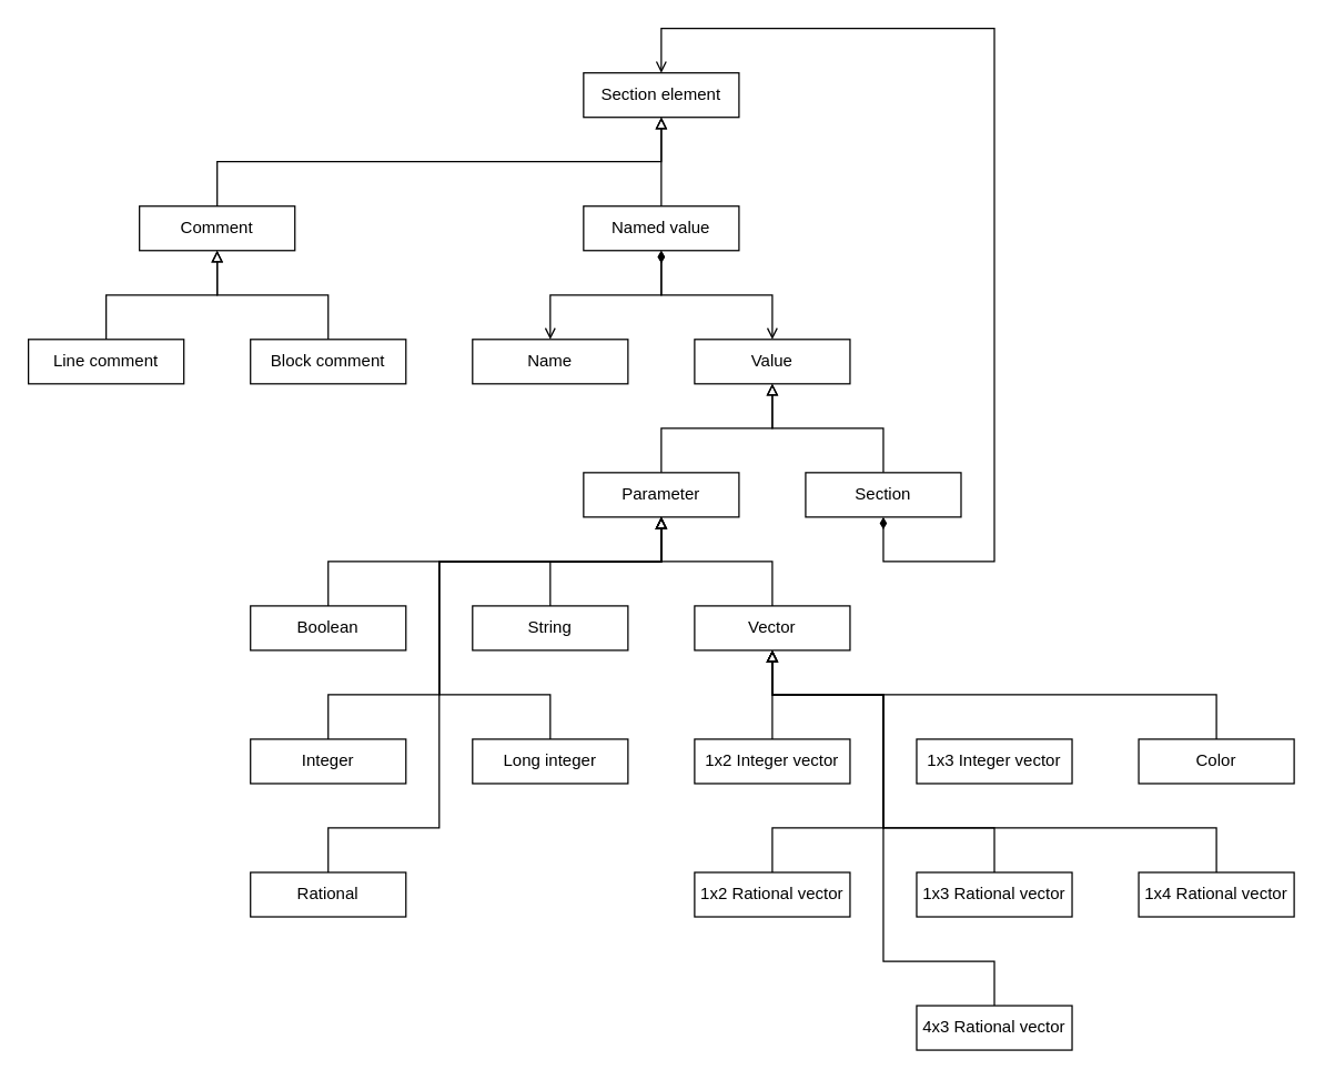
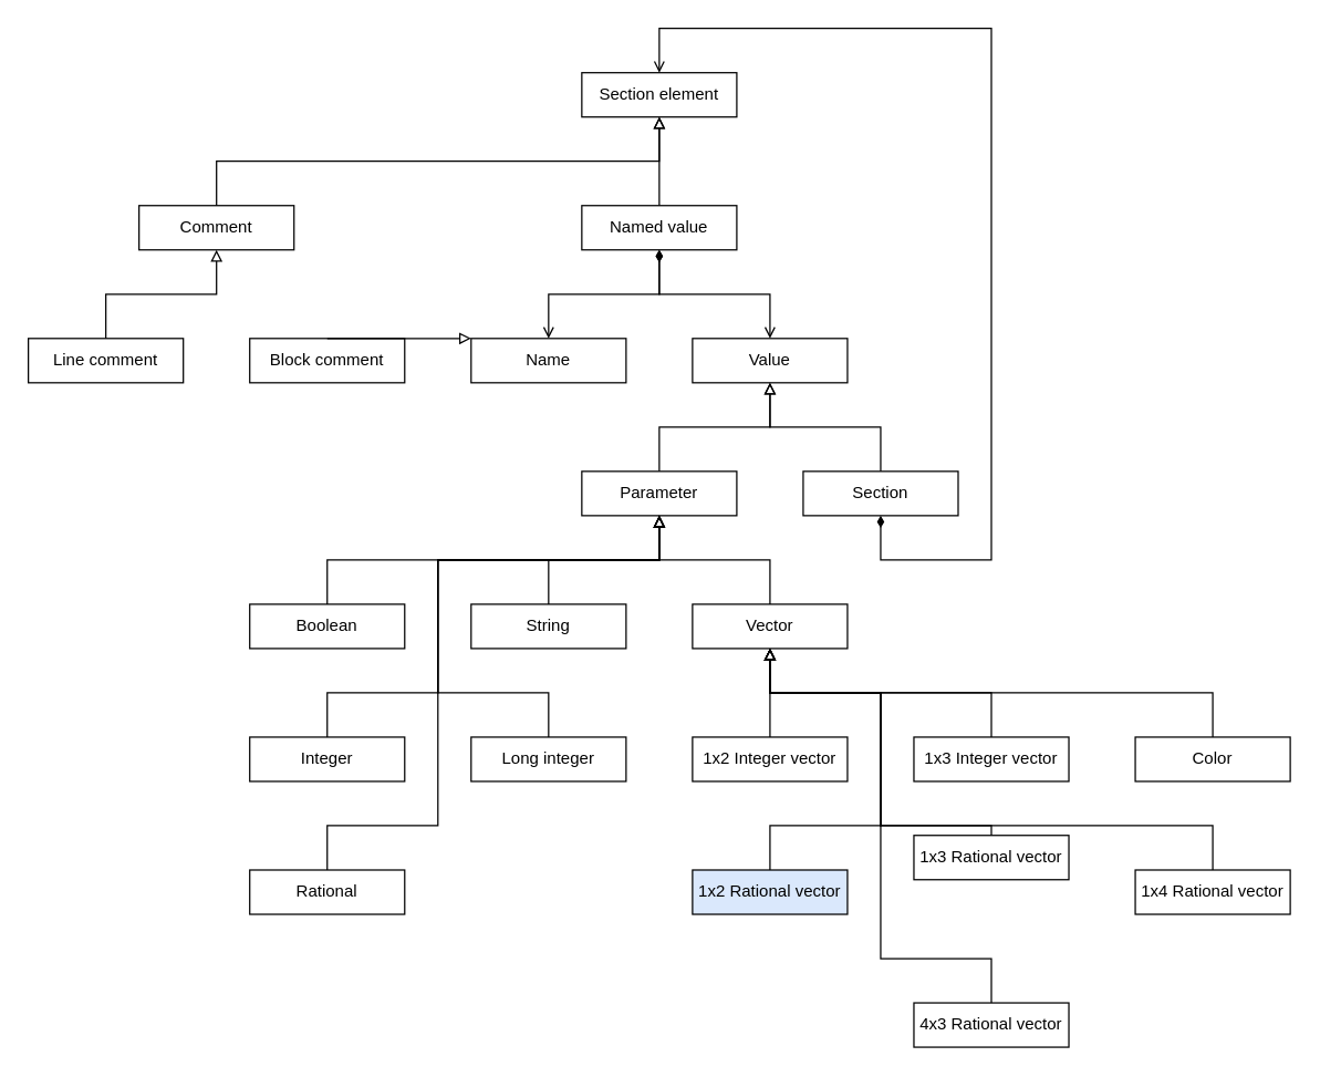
  <mxCell id="0" />
  <mxCell id="1" parent="0" />
  <mxCell id="2" value="Section element" style="rounded=0;whiteSpace=wrap;html=1;" parent="1" vertex="1"><mxGeometry x="420" y="52" width="112" height="32" as="geometry" /></mxCell>
  <mxCell id="3" value="Comment" style="rounded=0;whiteSpace=wrap;html=1;" parent="1" vertex="1"><mxGeometry x="100" y="148" width="112" height="32" as="geometry" /></mxCell>
  <mxCell id="4" value="Line comment" style="rounded=0;whiteSpace=wrap;html=1;" parent="1" vertex="1"><mxGeometry x="20" y="244" width="112" height="32" as="geometry" /></mxCell>
  <mxCell id="5" value="Block comment" style="rounded=0;whiteSpace=wrap;html=1;" parent="1" vertex="1"><mxGeometry x="180" y="244" width="112" height="32" as="geometry" /></mxCell>
  <mxCell id="6" value="Named value" style="rounded=0;whiteSpace=wrap;html=1;" parent="1" vertex="1"><mxGeometry x="420" y="148" width="112" height="32" as="geometry" /></mxCell>
  <mxCell id="7" value="Name" style="rounded=0;whiteSpace=wrap;html=1;" parent="1" vertex="1"><mxGeometry x="340" y="244" width="112" height="32" as="geometry" /></mxCell>
  <mxCell id="8" value="Value" style="rounded=0;whiteSpace=wrap;html=1;" parent="1" vertex="1"><mxGeometry x="500" y="244" width="112" height="32" as="geometry" /></mxCell>
  <mxCell id="9" value="Parameter" style="rounded=0;whiteSpace=wrap;html=1;" parent="1" vertex="1"><mxGeometry x="420" y="340" width="112" height="32" as="geometry" /></mxCell>
  <mxCell id="10" value="Section" style="rounded=0;whiteSpace=wrap;html=1;" parent="1" vertex="1"><mxGeometry x="580" y="340" width="112" height="32" as="geometry" /></mxCell>
  <mxCell id="11" value="" style="endArrow=open;html=1;rounded=0;exitX=0.5;exitY=1;exitDx=0;exitDy=0;endFill=0;startArrow=diamondThin;startFill=1;entryX=0.5;entryY=0;entryDx=0;entryDy=0;elbow=vertical;" parent="1" source="10" target="2" edge="1"><mxGeometry width="50" height="50" relative="1" as="geometry"><mxPoint x="492" y="100" as="sourcePoint" /><mxPoint x="552" y="-80" as="targetPoint" /><Array as="points"><mxPoint x="636" y="404" /><mxPoint x="716" y="404" /><mxPoint x="716" y="208" /><mxPoint x="716" y="20" /><mxPoint x="476" y="20" /></Array></mxGeometry></mxCell>
  <mxCell id="12" value="" style="endArrow=block;html=1;rounded=0;entryX=0.5;entryY=1;entryDx=0;entryDy=0;exitX=0.5;exitY=0;exitDx=0;exitDy=0;endFill=0;edgeStyle=elbowEdgeStyle;elbow=vertical;" parent="1" source="3" target="2" edge="1"><mxGeometry width="50" height="50" relative="1" as="geometry"><mxPoint x="20" y="146" as="sourcePoint" /><mxPoint x="70" y="96" as="targetPoint" /></mxGeometry></mxCell>
  <mxCell id="13" value="" style="endArrow=block;html=1;rounded=0;entryX=0.5;entryY=1;entryDx=0;entryDy=0;exitX=0.5;exitY=0;exitDx=0;exitDy=0;endFill=0;edgeStyle=elbowEdgeStyle;elbow=vertical;" parent="1" source="4" target="3" edge="1"><mxGeometry width="50" height="50" relative="1" as="geometry"><mxPoint x="80" y="242" as="sourcePoint" /><mxPoint x="130" y="192" as="targetPoint" /></mxGeometry></mxCell>
- <mxCell id="14" value="" style="endArrow=block;html=1;rounded=0;entryX=0.5;entryY=1;entryDx=0;entryDy=0;exitX=0.5;exitY=0;exitDx=0;exitDy=0;endFill=0;edgeStyle=elbowEdgeStyle;elbow=vertical;" parent="1" source="5" target="3" edge="1"><mxGeometry width="50" height="50" relative="1" as="geometry"><mxPoint x="252" y="252" as="sourcePoint" /><mxPoint x="336" y="140" as="targetPoint" /></mxGeometry></mxCell>
+ <mxCell id="14" value="" style="endArrow=block;html=1;rounded=0;exitX=0.5;exitY=0;exitDx=0;exitDy=0;endFill=0;edgeStyle=elbowEdgeStyle;elbow=vertical;" parent="1" source="5" target="7" edge="1"><mxGeometry width="50" height="50" relative="1" as="geometry"><mxPoint x="252" y="252" as="sourcePoint" /><mxPoint x="336" y="140" as="targetPoint" /></mxGeometry></mxCell>
  <mxCell id="15" value="" style="endArrow=block;html=1;rounded=0;entryX=0.5;entryY=1;entryDx=0;entryDy=0;exitX=0.5;exitY=0;exitDx=0;exitDy=0;endFill=0;" parent="1" source="6" target="2" edge="1"><mxGeometry width="50" height="50" relative="1" as="geometry"><mxPoint x="516" y="188" as="sourcePoint" /><mxPoint x="600" y="76" as="targetPoint" /></mxGeometry></mxCell>
  <mxCell id="16" value="" style="endArrow=open;html=1;rounded=0;elbow=vertical;exitX=0.5;exitY=1;exitDx=0;exitDy=0;entryX=0.5;entryY=0;entryDx=0;entryDy=0;endFill=0;startArrow=diamondThin;startFill=1;edgeStyle=elbowEdgeStyle;" parent="1" source="6" target="7" edge="1"><mxGeometry width="50" height="50" relative="1" as="geometry"><mxPoint x="8" y="218" as="sourcePoint" /><mxPoint x="58" y="168" as="targetPoint" /></mxGeometry></mxCell>
  <mxCell id="17" value="" style="endArrow=open;html=1;rounded=0;elbow=vertical;exitX=0.5;exitY=1;exitDx=0;exitDy=0;entryX=0.5;entryY=0;entryDx=0;entryDy=0;endFill=0;startArrow=diamondThin;startFill=1;edgeStyle=elbowEdgeStyle;" parent="1" source="6" target="8" edge="1"><mxGeometry width="50" height="50" relative="1" as="geometry"><mxPoint x="452" y="184" as="sourcePoint" /><mxPoint x="400" y="244" as="targetPoint" /></mxGeometry></mxCell>
  <mxCell id="18" value="" style="endArrow=block;html=1;rounded=0;entryX=0.5;entryY=1;entryDx=0;entryDy=0;exitX=0.5;exitY=0;exitDx=0;exitDy=0;endFill=0;edgeStyle=elbowEdgeStyle;elbow=vertical;" parent="1" source="10" target="8" edge="1"><mxGeometry width="50" height="50" relative="1" as="geometry"><mxPoint x="632" y="348" as="sourcePoint" /><mxPoint x="580" y="284" as="targetPoint" /></mxGeometry></mxCell>
  <mxCell id="19" value="" style="endArrow=block;html=1;rounded=0;exitX=0.5;exitY=0;exitDx=0;exitDy=0;endFill=0;edgeStyle=elbowEdgeStyle;elbow=vertical;" parent="1" source="9" target="8" edge="1"><mxGeometry width="50" height="50" relative="1" as="geometry"><mxPoint x="340" y="420" as="sourcePoint" /><mxPoint x="288" y="356" as="targetPoint" /></mxGeometry></mxCell>
  <mxCell id="20" value="Long integer" style="rounded=0;whiteSpace=wrap;html=1;" parent="1" vertex="1"><mxGeometry x="340" y="532" width="112" height="32" as="geometry" /></mxCell>
  <mxCell id="21" value="String" style="rounded=0;whiteSpace=wrap;html=1;" parent="1" vertex="1"><mxGeometry x="340" y="436" width="112" height="32" as="geometry" /></mxCell>
  <mxCell id="22" value="Boolean" style="rounded=0;whiteSpace=wrap;html=1;" parent="1" vertex="1"><mxGeometry x="180" y="436" width="112" height="32" as="geometry" /></mxCell>
  <mxCell id="23" value="Rational" style="rounded=0;whiteSpace=wrap;html=1;" parent="1" vertex="1"><mxGeometry x="180" y="628" width="112" height="32" as="geometry" /></mxCell>
  <mxCell id="24" value="1x2 Integer vector" style="rounded=0;whiteSpace=wrap;html=1;" parent="1" vertex="1"><mxGeometry x="500" y="532" width="112" height="32" as="geometry" /></mxCell>
- <mxCell id="25" value="1x3 Rational vector" style="rounded=0;whiteSpace=wrap;html=1;" parent="1" vertex="1"><mxGeometry x="660" y="628" width="112" height="32" as="geometry" /></mxCell>
+ <mxCell id="25" value="1x3 Rational vector" style="rounded=0;whiteSpace=wrap;html=1;" parent="1" vertex="1"><mxGeometry x="660" y="603" width="112" height="32" as="geometry" /></mxCell>
  <mxCell id="26" value="1x4 Rational vector" style="rounded=0;whiteSpace=wrap;html=1;" parent="1" vertex="1"><mxGeometry x="820" y="628" width="112" height="32" as="geometry" /></mxCell>
- <mxCell id="27" value="1x2 Rational vector" style="rounded=0;whiteSpace=wrap;html=1;" parent="1" vertex="1"><mxGeometry x="500" y="628" width="112" height="32" as="geometry" /></mxCell>
+ <mxCell id="27" value="1x2 Rational vector" style="rounded=0;whiteSpace=wrap;html=1;fillColor=#dae8fc;" parent="1" vertex="1"><mxGeometry x="500" y="628" width="112" height="32" as="geometry" /></mxCell>
  <mxCell id="28" value="1x3 Integer vector" style="rounded=0;whiteSpace=wrap;html=1;" parent="1" vertex="1"><mxGeometry x="660" y="532" width="112" height="32" as="geometry" /></mxCell>
  <mxCell id="29" value="4x3 Rational vector" style="rounded=0;whiteSpace=wrap;html=1;" parent="1" vertex="1"><mxGeometry x="660" y="724" width="112" height="32" as="geometry" /></mxCell>
  <mxCell id="30" value="Color" style="rounded=0;whiteSpace=wrap;html=1;" parent="1" vertex="1"><mxGeometry x="820" y="532" width="112" height="32" as="geometry" /></mxCell>
  <mxCell id="31" value="" style="endArrow=block;html=1;rounded=0;exitX=0.5;exitY=0;exitDx=0;exitDy=0;endFill=0;edgeStyle=elbowEdgeStyle;elbow=vertical;" parent="1" source="22" edge="1"><mxGeometry width="50" height="50" relative="1" as="geometry"><mxPoint x="552" y="398" as="sourcePoint" /><mxPoint x="476" y="372" as="targetPoint" /></mxGeometry></mxCell>
  <mxCell id="32" value="" style="endArrow=block;html=1;rounded=0;exitX=0.5;exitY=0;exitDx=0;exitDy=0;endFill=0;entryX=0.5;entryY=1;entryDx=0;entryDy=0;edgeStyle=elbowEdgeStyle;elbow=vertical;" parent="1" source="21" target="9" edge="1"><mxGeometry width="50" height="50" relative="1" as="geometry"><mxPoint x="80" y="440" as="sourcePoint" /><mxPoint x="472" y="372" as="targetPoint" /></mxGeometry></mxCell>
+ <mxCell id="33" value="" style="endArrow=block;html=1;rounded=0;endFill=0;entryX=0.5;entryY=1;entryDx=0;entryDy=0;exitX=0.5;exitY=0;exitDx=0;exitDy=0;" parent="1" source="28" target="34" edge="1"><mxGeometry width="50" height="50" relative="1" as="geometry"><mxPoint x="792" y="600" as="sourcePoint" /><mxPoint x="792" y="484" as="targetPoint" /><Array as="points"><mxPoint x="716" y="500" /><mxPoint x="556" y="500" /></Array></mxGeometry></mxCell>
  <mxCell id="34" value="Vector" style="rounded=0;whiteSpace=wrap;html=1;" parent="1" vertex="1"><mxGeometry x="500" y="436" width="112" height="32" as="geometry" /></mxCell>
  <mxCell id="35" value="Integer" style="rounded=0;whiteSpace=wrap;html=1;" parent="1" vertex="1"><mxGeometry x="180" y="532" width="112" height="32" as="geometry" /></mxCell>
  <mxCell id="36" style="edgeStyle=elbowEdgeStyle;rounded=0;orthogonalLoop=1;jettySize=auto;elbow=vertical;html=1;exitX=0.5;exitY=1;exitDx=0;exitDy=0;endArrow=block;endFill=0;" parent="1" source="25" target="25" edge="1"><mxGeometry relative="1" as="geometry" /></mxCell>
  <mxCell id="37" value="" style="endArrow=block;html=1;rounded=0;endFill=0;exitX=0.5;exitY=0;exitDx=0;exitDy=0;edgeStyle=elbowEdgeStyle;elbow=vertical;" parent="1" source="34" edge="1"><mxGeometry width="50" height="50" relative="1" as="geometry"><mxPoint x="475.5" y="488" as="sourcePoint" /><mxPoint x="476" y="372" as="targetPoint" /></mxGeometry></mxCell>
  <mxCell id="38" value="" style="endArrow=block;html=1;rounded=0;endFill=0;exitX=0.5;exitY=0;exitDx=0;exitDy=0;edgeStyle=elbowEdgeStyle;elbow=vertical;entryX=0.5;entryY=1;entryDx=0;entryDy=0;" parent="1" source="24" target="34" edge="1"><mxGeometry width="50" height="50" relative="1" as="geometry"><mxPoint x="475.5" y="488" as="sourcePoint" /><mxPoint x="475.5" y="372" as="targetPoint" /><Array as="points"><mxPoint x="516" y="500" /></Array></mxGeometry></mxCell>
  <mxCell id="39" value="" style="endArrow=block;html=1;rounded=0;endFill=0;entryX=0.5;entryY=1;entryDx=0;entryDy=0;exitX=0.5;exitY=0;exitDx=0;exitDy=0;" parent="1" source="30" target="34" edge="1"><mxGeometry width="50" height="50" relative="1" as="geometry"><mxPoint x="908" y="396" as="sourcePoint" /><mxPoint x="908" y="280" as="targetPoint" /><Array as="points"><mxPoint x="876" y="500" /><mxPoint x="556" y="500" /></Array></mxGeometry></mxCell>
  <mxCell id="40" value="" style="endArrow=block;html=1;rounded=0;endFill=0;entryX=0.5;entryY=1;entryDx=0;entryDy=0;exitX=0.5;exitY=0;exitDx=0;exitDy=0;" parent="1" source="27" target="34" edge="1"><mxGeometry width="50" height="50" relative="1" as="geometry"><mxPoint x="912" y="400" as="sourcePoint" /><mxPoint x="912" y="284" as="targetPoint" /><Array as="points"><mxPoint x="556" y="596" /><mxPoint x="636" y="596" /><mxPoint x="636" y="500" /><mxPoint x="556" y="500" /></Array></mxGeometry></mxCell>
  <mxCell id="41" value="" style="endArrow=block;html=1;rounded=0;endFill=0;entryX=0.5;entryY=1;entryDx=0;entryDy=0;exitX=0.5;exitY=0;exitDx=0;exitDy=0;" parent="1" source="25" target="34" edge="1"><mxGeometry width="50" height="50" relative="1" as="geometry"><mxPoint x="916" y="404" as="sourcePoint" /><mxPoint x="916" y="288" as="targetPoint" /><Array as="points"><mxPoint x="716" y="596" /><mxPoint x="636" y="596" /><mxPoint x="636" y="500" /><mxPoint x="556" y="500" /></Array></mxGeometry></mxCell>
  <mxCell id="42" value="" style="endArrow=block;html=1;rounded=0;endFill=0;entryX=0.5;entryY=1;entryDx=0;entryDy=0;exitX=0.5;exitY=0;exitDx=0;exitDy=0;" parent="1" source="26" target="34" edge="1"><mxGeometry width="50" height="50" relative="1" as="geometry"><mxPoint x="920" y="408" as="sourcePoint" /><mxPoint x="920" y="292" as="targetPoint" /><Array as="points"><mxPoint x="876" y="596" /><mxPoint x="636" y="596" /><mxPoint x="636" y="500" /><mxPoint x="556" y="500" /></Array></mxGeometry></mxCell>
  <mxCell id="43" value="" style="endArrow=block;html=1;rounded=0;endFill=0;entryX=0.5;entryY=1;entryDx=0;entryDy=0;exitX=0.5;exitY=0;exitDx=0;exitDy=0;" parent="1" source="29" target="34" edge="1"><mxGeometry width="50" height="50" relative="1" as="geometry"><mxPoint x="924" y="412" as="sourcePoint" /><mxPoint x="924" y="296" as="targetPoint" /><Array as="points"><mxPoint x="716" y="692" /><mxPoint x="636" y="692" /><mxPoint x="636" y="500" /><mxPoint x="556" y="500" /></Array></mxGeometry></mxCell>
  <mxCell id="44" value="" style="endArrow=block;html=1;rounded=0;endFill=0;entryX=0.5;entryY=1;entryDx=0;entryDy=0;exitX=0.5;exitY=0;exitDx=0;exitDy=0;" parent="1" source="35" target="9" edge="1"><mxGeometry width="50" height="50" relative="1" as="geometry"><mxPoint x="928" y="416" as="sourcePoint" /><mxPoint x="928" y="300" as="targetPoint" /><Array as="points"><mxPoint x="236" y="500" /><mxPoint x="316" y="500" /><mxPoint x="316" y="404" /><mxPoint x="476" y="404" /></Array></mxGeometry></mxCell>
  <mxCell id="45" value="" style="endArrow=block;html=1;rounded=0;endFill=0;entryX=0.5;entryY=1;entryDx=0;entryDy=0;exitX=0.5;exitY=0;exitDx=0;exitDy=0;" parent="1" source="20" target="9" edge="1"><mxGeometry width="50" height="50" relative="1" as="geometry"><mxPoint x="932" y="420" as="sourcePoint" /><mxPoint x="932" y="304" as="targetPoint" /><Array as="points"><mxPoint x="396" y="500" /><mxPoint x="316" y="500" /><mxPoint x="316" y="404" /><mxPoint x="476" y="404" /></Array></mxGeometry></mxCell>
  <mxCell id="46" value="" style="endArrow=block;html=1;rounded=0;endFill=0;entryX=0.5;entryY=1;entryDx=0;entryDy=0;exitX=0.5;exitY=0;exitDx=0;exitDy=0;" parent="1" source="23" target="9" edge="1"><mxGeometry width="50" height="50" relative="1" as="geometry"><mxPoint x="936" y="424" as="sourcePoint" /><mxPoint x="936" y="308" as="targetPoint" /><Array as="points"><mxPoint x="236" y="596" /><mxPoint x="316" y="596" /><mxPoint x="316" y="404" /><mxPoint x="476" y="404" /></Array></mxGeometry></mxCell>
